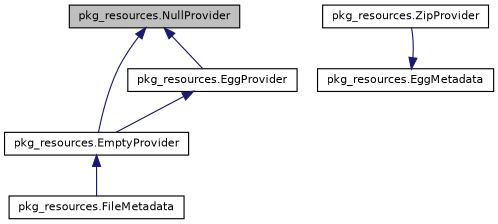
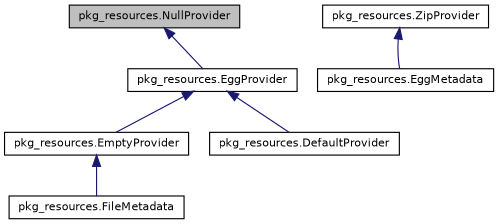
  digraph {
    node [color=black fillcolor=white fontname=Helvetica fontsize=10 shape=record style=filled]
    edge [color=midnightblue dir=back fontname=Helvetica fontsize=10 labelfontname=Helvetica labelfontsize=10 style=solid]
    n1 [fillcolor=grey75 fontcolor=black height=0.2 label="pkg_resources.NullProvider" width=0.4]
    n2 [height=0.2 label="pkg_resources.EggProvider" width=0.4]
    n3 [height=0.2 label="pkg_resources.EmptyProvider" width=0.4]
+   n4 [height=0.2 label="pkg_resources.DefaultProvider" width=0.4]
    n5 [height=0.2 label="pkg_resources.FileMetadata" width=0.4]
    n6 [height=0.2 label="pkg_resources.ZipProvider" width=0.4]
    n7 [height=0.2 label="pkg_resources.EggMetadata" width=0.4]
    n1 -> n2
-   n1 -> n3
    n2 -> n3
+   n2 -> n4
    n3 -> n5
-   n7 -> n6
+   n6 -> n7
  }
